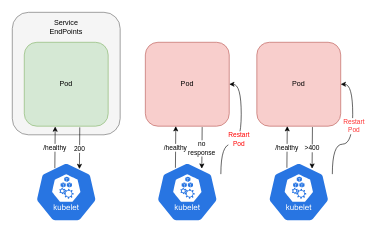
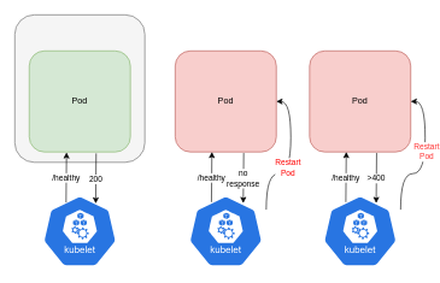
  <mxCell id="0" />
  <mxCell id="1" parent="0" />
  <mxCell id="2" value="" style="rounded=1;whiteSpace=wrap;html=1;fillColor=#f5f5f5;fontColor=#333333;strokeColor=#666666;" vertex="1" parent="1"><mxGeometry x="20" y="20" width="180" height="204.38" as="geometry" /></mxCell>
  <mxCell id="3" value="Pod" style="rounded=1;whiteSpace=wrap;html=1;fillColor=#d5e8d4;strokeColor=#82b366;" vertex="1" parent="1"><mxGeometry x="40" y="70" width="140" height="140" as="geometry" /></mxCell>
  <mxCell id="4" value="Pod" style="rounded=1;whiteSpace=wrap;html=1;fillColor=#f8cecc;strokeColor=#b85450;" vertex="1" parent="1"><mxGeometry x="242" y="70" width="140" height="140" as="geometry" /></mxCell>
  <mxCell id="5" value="Pod" style="rounded=1;whiteSpace=wrap;html=1;fillColor=#f8cecc;strokeColor=#b85450;" vertex="1" parent="1"><mxGeometry x="428" y="70" width="140" height="140" as="geometry" /></mxCell>
  <mxCell id="6" value="" style="sketch=0;html=1;dashed=0;whitespace=wrap;fillColor=#2875E2;strokeColor=#ffffff;points=[[0.005,0.63,0],[0.1,0.2,0],[0.9,0.2,0],[0.5,0,0],[0.995,0.63,0],[0.72,0.99,0],[0.5,1,0],[0.28,0.99,0]];shape=mxgraph.kubernetes.icon;prIcon=kubelet" vertex="1" parent="1"><mxGeometry x="40" y="270" width="140" height="100" as="geometry" /></mxCell>
  <mxCell id="7" style="edgeStyle=orthogonalEdgeStyle;curved=1;rounded=0;orthogonalLoop=1;jettySize=auto;html=1;exitX=0.9;exitY=0.2;exitDx=0;exitDy=0;exitPerimeter=0;entryX=1;entryY=0.5;entryDx=0;entryDy=0;" edge="1" parent="1" source="9" target="4"><mxGeometry relative="1" as="geometry" /></mxCell>
  <mxCell id="8" value="Restart&lt;br&gt;Pod" style="edgeLabel;html=1;align=center;verticalAlign=middle;resizable=0;points=[];fontColor=#FF0000;" vertex="1" connectable="0" parent="7"><mxGeometry x="-0.088" y="5" relative="1" as="geometry"><mxPoint as="offset" /></mxGeometry></mxCell>
  <mxCell id="9" value="" style="sketch=0;html=1;dashed=0;whitespace=wrap;fillColor=#2875E2;strokeColor=#ffffff;points=[[0.005,0.63,0],[0.1,0.2,0],[0.9,0.2,0],[0.5,0,0],[0.995,0.63,0],[0.72,0.99,0],[0.5,1,0],[0.28,0.99,0]];shape=mxgraph.kubernetes.icon;prIcon=kubelet" vertex="1" parent="1"><mxGeometry x="242" y="270" width="140" height="100" as="geometry" /></mxCell>
  <mxCell id="10" style="edgeStyle=orthogonalEdgeStyle;curved=1;rounded=0;orthogonalLoop=1;jettySize=auto;html=1;exitX=0.9;exitY=0.2;exitDx=0;exitDy=0;exitPerimeter=0;entryX=1;entryY=0.5;entryDx=0;entryDy=0;" edge="1" parent="1" source="12" target="5"><mxGeometry relative="1" as="geometry" /></mxCell>
  <mxCell id="11" value="Restart&lt;br&gt;Pod" style="edgeLabel;html=1;align=center;verticalAlign=middle;resizable=0;points=[];fontColor=#FF3333;" vertex="1" connectable="0" parent="10"><mxGeometry x="0.142" y="-1" relative="1" as="geometry"><mxPoint y="1" as="offset" /></mxGeometry></mxCell>
  <mxCell id="12" value="" style="sketch=0;html=1;dashed=0;whitespace=wrap;fillColor=#2875E2;strokeColor=#ffffff;points=[[0.005,0.63,0],[0.1,0.2,0],[0.9,0.2,0],[0.5,0,0],[0.995,0.63,0],[0.72,0.99,0],[0.5,1,0],[0.28,0.99,0]];shape=mxgraph.kubernetes.icon;prIcon=kubelet" vertex="1" parent="1"><mxGeometry x="428" y="270" width="140" height="100" as="geometry" /></mxCell>
  <mxCell id="13" value="" style="endArrow=classic;html=1;rounded=0;entryX=0.29;entryY=1.004;entryDx=0;entryDy=0;entryPerimeter=0;" edge="1" parent="1"><mxGeometry width="50" height="50" relative="1" as="geometry"><mxPoint x="91" y="280" as="sourcePoint" /><mxPoint x="91.6" y="210.56" as="targetPoint" /></mxGeometry></mxCell>
  <mxCell id="14" value="/healthy" style="edgeLabel;html=1;align=center;verticalAlign=middle;resizable=0;points=[];" vertex="1" connectable="0" parent="13"><mxGeometry x="-0.029" y="1" relative="1" as="geometry"><mxPoint as="offset" /></mxGeometry></mxCell>
  <mxCell id="15" value="" style="endArrow=none;html=1;rounded=0;entryX=0.29;entryY=1.004;entryDx=0;entryDy=0;entryPerimeter=0;startArrow=classic;startFill=1;endFill=0;" edge="1" parent="1"><mxGeometry width="50" height="50" relative="1" as="geometry"><mxPoint x="132" y="281.44" as="sourcePoint" /><mxPoint x="132.6" y="212" as="targetPoint" /></mxGeometry></mxCell>
  <mxCell id="16" value="200" style="edgeLabel;html=1;align=center;verticalAlign=middle;resizable=0;points=[];" vertex="1" connectable="0" parent="15"><mxGeometry x="-0.029" y="1" relative="1" as="geometry"><mxPoint as="offset" /></mxGeometry></mxCell>
  <mxCell id="17" value="" style="endArrow=classic;html=1;rounded=0;entryX=0.29;entryY=1.004;entryDx=0;entryDy=0;entryPerimeter=0;" edge="1" parent="1"><mxGeometry width="50" height="50" relative="1" as="geometry"><mxPoint x="292.2" y="279.44" as="sourcePoint" /><mxPoint x="292.8" y="210" as="targetPoint" /></mxGeometry></mxCell>
  <mxCell id="18" value="/healthy" style="edgeLabel;html=1;align=center;verticalAlign=middle;resizable=0;points=[];" vertex="1" connectable="0" parent="17"><mxGeometry x="-0.029" y="1" relative="1" as="geometry"><mxPoint as="offset" /></mxGeometry></mxCell>
  <mxCell id="19" value="" style="endArrow=none;html=1;rounded=0;entryX=0.29;entryY=1.004;entryDx=0;entryDy=0;entryPerimeter=0;startArrow=classic;startFill=1;endFill=0;" edge="1" parent="1"><mxGeometry width="50" height="50" relative="1" as="geometry"><mxPoint x="336.2" y="280.88" as="sourcePoint" /><mxPoint x="336.8" y="211.44" as="targetPoint" /></mxGeometry></mxCell>
  <mxCell id="20" value="no&lt;br&gt;response" style="edgeLabel;html=1;align=center;verticalAlign=middle;resizable=0;points=[];" vertex="1" connectable="0" parent="19"><mxGeometry x="-0.029" y="1" relative="1" as="geometry"><mxPoint as="offset" /></mxGeometry></mxCell>
  <mxCell id="21" value="" style="endArrow=classic;html=1;rounded=0;entryX=0.29;entryY=1.004;entryDx=0;entryDy=0;entryPerimeter=0;" edge="1" parent="1"><mxGeometry width="50" height="50" relative="1" as="geometry"><mxPoint x="478.2" y="279.44" as="sourcePoint" /><mxPoint x="478.8" y="210" as="targetPoint" /></mxGeometry></mxCell>
  <mxCell id="22" value="/healthy" style="edgeLabel;html=1;align=center;verticalAlign=middle;resizable=0;points=[];" vertex="1" connectable="0" parent="21"><mxGeometry x="-0.029" y="1" relative="1" as="geometry"><mxPoint as="offset" /></mxGeometry></mxCell>
  <mxCell id="23" value="" style="endArrow=none;html=1;rounded=0;entryX=0.29;entryY=1.004;entryDx=0;entryDy=0;entryPerimeter=0;startArrow=classic;startFill=1;endFill=0;" edge="1" parent="1"><mxGeometry width="50" height="50" relative="1" as="geometry"><mxPoint x="520.2" y="280.88" as="sourcePoint" /><mxPoint x="520.8" y="211.44" as="targetPoint" /></mxGeometry></mxCell>
  <mxCell id="24" value="&amp;gt;400" style="edgeLabel;html=1;align=center;verticalAlign=middle;resizable=0;points=[];" vertex="1" connectable="0" parent="23"><mxGeometry x="-0.029" y="1" relative="1" as="geometry"><mxPoint as="offset" /></mxGeometry></mxCell>
- <mxCell id="25" value="Service&lt;br&gt;EndPoints" style="text;html=1;strokeColor=none;fillColor=none;align=center;verticalAlign=middle;whiteSpace=wrap;rounded=0;" vertex="1" parent="1"><mxGeometry x="80" y="30" width="60" height="30" as="geometry" /></mxCell>
